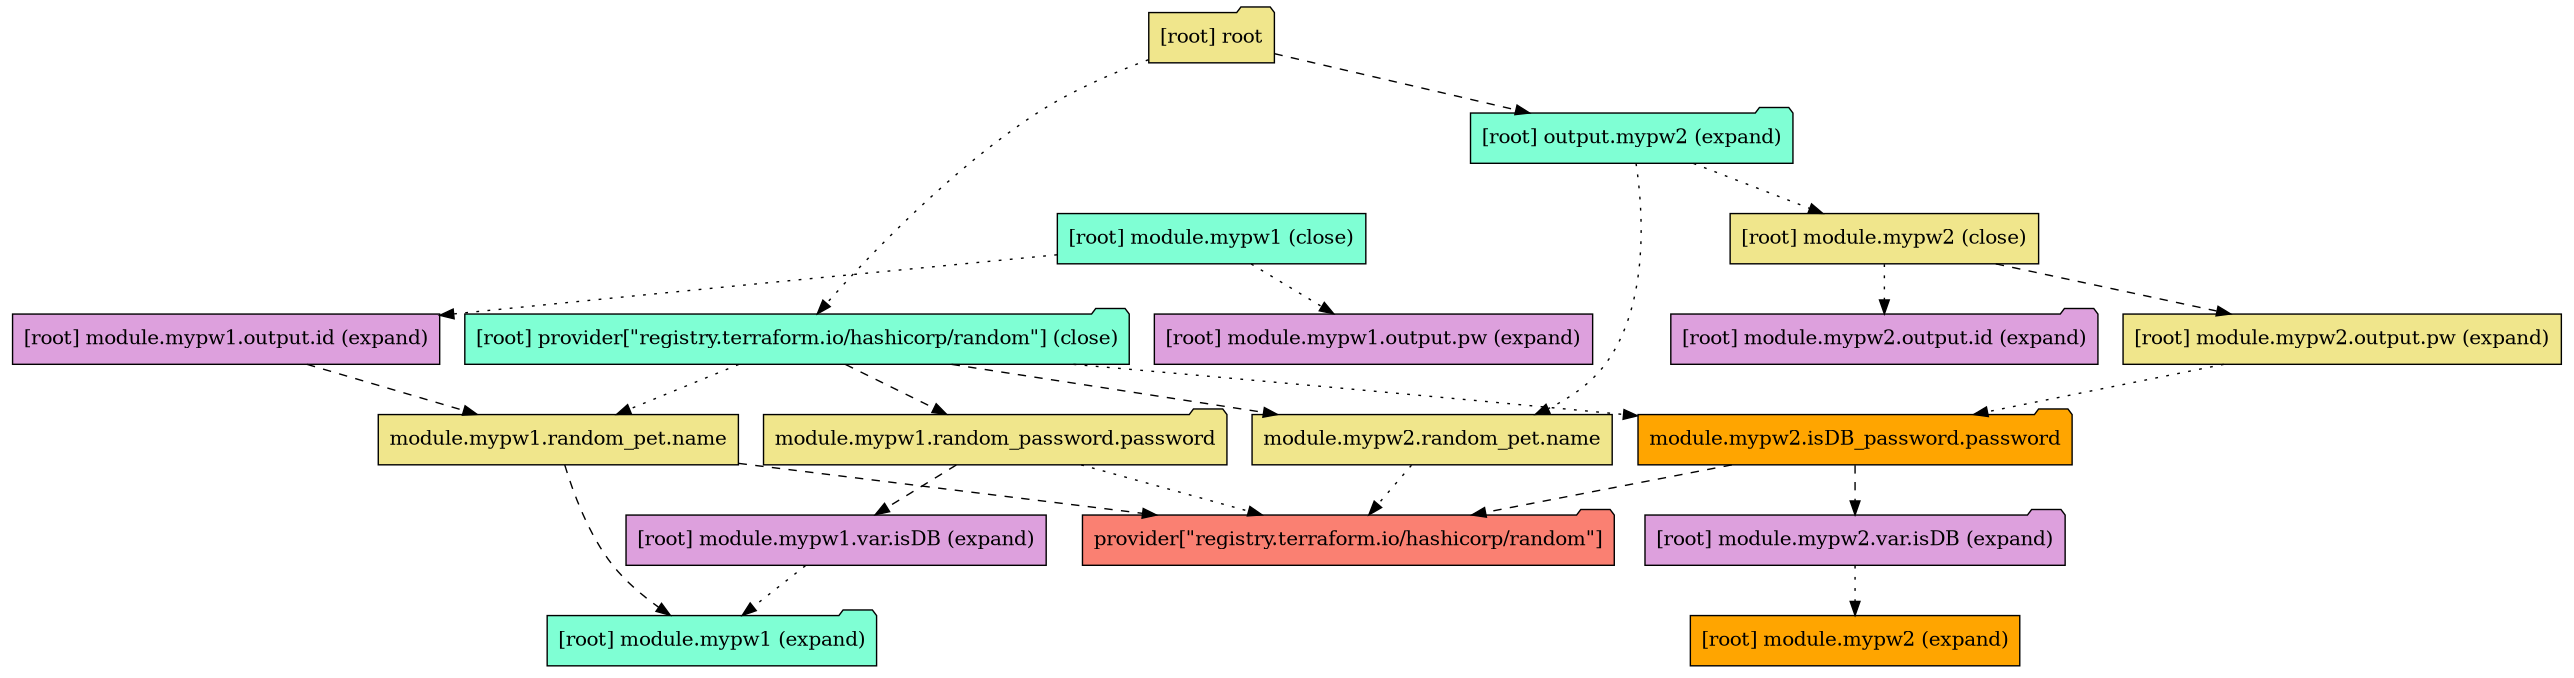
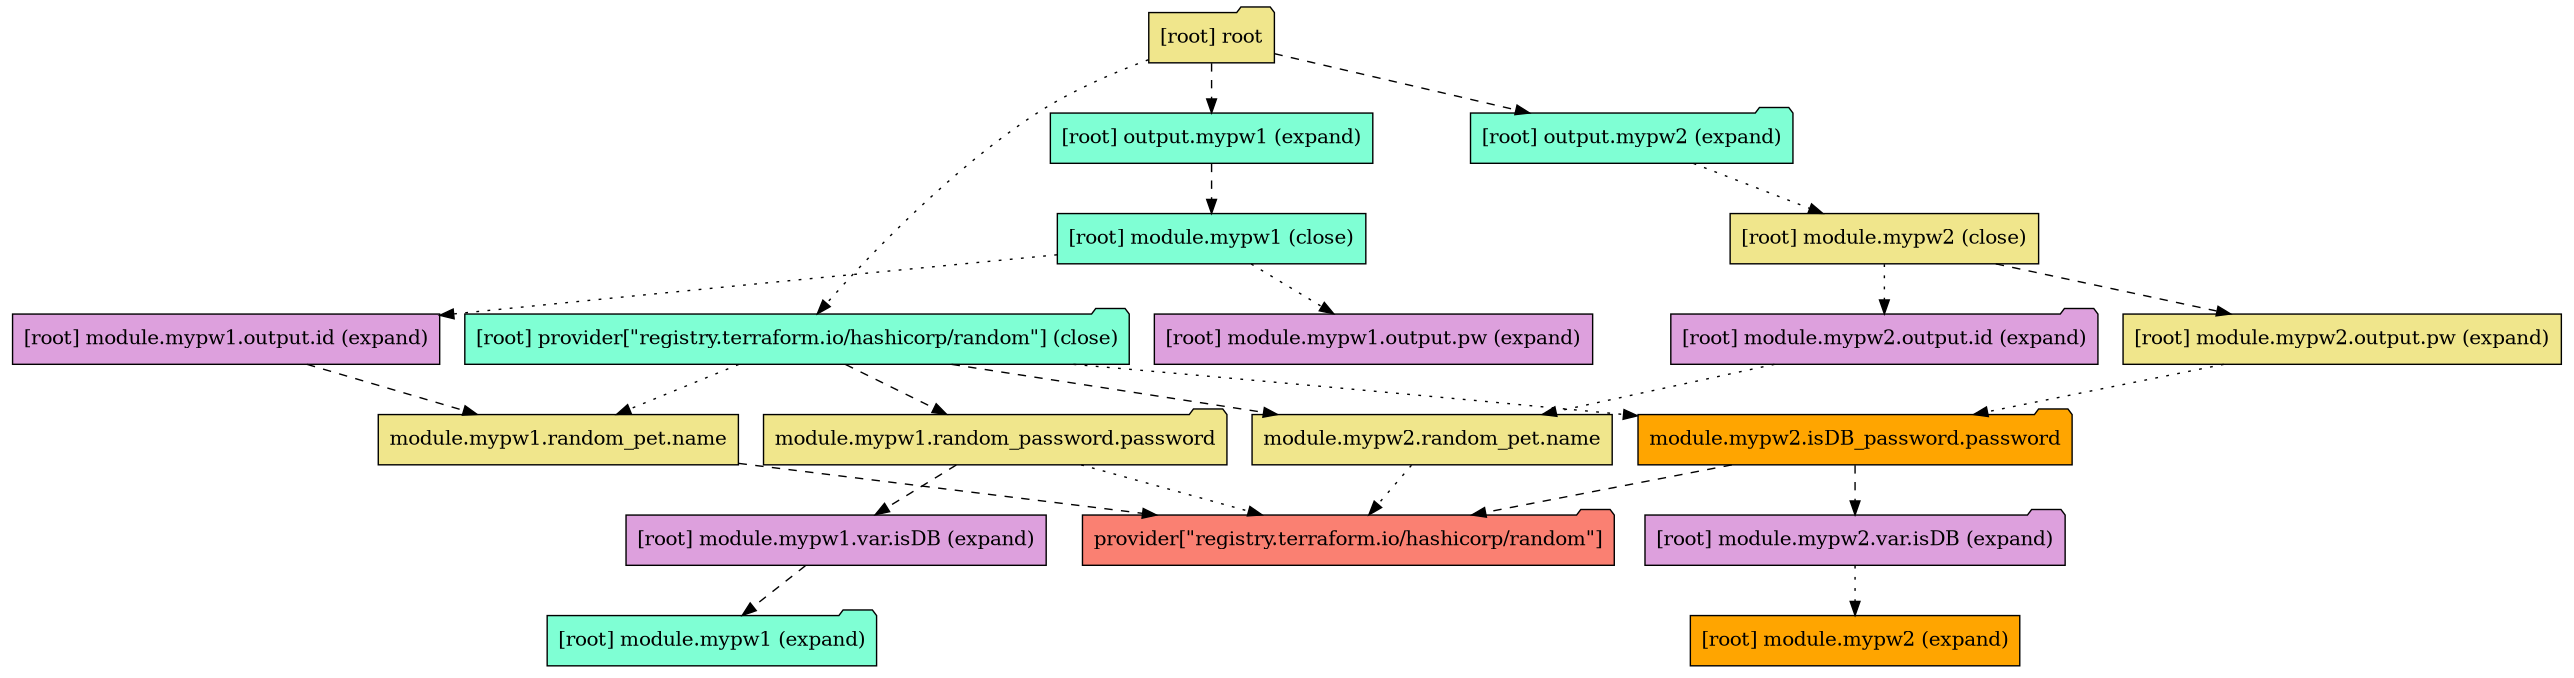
  digraph {
    compound=true
    newrank=true
    node [fillcolor=khaki shape=box style=filled]
    edge [style=dashed]
    n1 [label="module.mypw1.random_password.password" shape=folder]
    n2 [fillcolor=salmon label="provider[\"registry.terraform.io/hashicorp/random\"]" shape=folder]
    "[root] module.mypw1.var.isDB (expand)" [fillcolor=plum]
    n4 [label="module.mypw1.random_pet.name"]
    "[root] module.mypw1 (expand)" [fillcolor=aquamarine shape=folder]
    n6 [fillcolor=orange label="module.mypw2.isDB_password.password" shape=folder]
    "[root] module.mypw2.var.isDB (expand)" [fillcolor=plum shape=folder]
    n8 [label="module.mypw2.random_pet.name"]
    "[root] module.mypw2 (expand)" [fillcolor=orange]
    "[root] module.mypw1 (close)" [fillcolor=aquamarine]
    "[root] module.mypw1.output.id (expand)" [fillcolor=plum]
    "[root] module.mypw1.output.pw (expand)" [fillcolor=plum]
    "[root] module.mypw2 (close)"
    "[root] module.mypw2.output.id (expand)" [fillcolor=plum shape=folder]
    "[root] module.mypw2.output.pw (expand)"
+   "[root] output.mypw1 (expand)" [fillcolor=aquamarine]
    "[root] output.mypw2 (expand)" [fillcolor=aquamarine shape=folder]
    "[root] provider[\"registry.terraform.io/hashicorp/random\"] (close)" [fillcolor=aquamarine shape=folder]
    "[root] root" [shape=folder]
    subgraph sub_1 {
      n1
      n2
      "[root] module.mypw1.var.isDB (expand)"
      n4
      "[root] module.mypw1 (expand)"
      n6
      "[root] module.mypw2.var.isDB (expand)"
      n8
      "[root] module.mypw2 (expand)"
      "[root] module.mypw1 (close)"
      "[root] module.mypw1.output.id (expand)"
      "[root] module.mypw1.output.pw (expand)"
      "[root] module.mypw2 (close)"
      "[root] module.mypw2.output.id (expand)"
      "[root] module.mypw2.output.pw (expand)"
+     "[root] output.mypw1 (expand)"
      "[root] output.mypw2 (expand)"
      "[root] provider[\"registry.terraform.io/hashicorp/random\"] (close)"
      "[root] root"
    }
    n1 -> n2 [style=dotted]
    n1 -> "[root] module.mypw1.var.isDB (expand)"
-   "[root] module.mypw1.var.isDB (expand)" -> "[root] module.mypw1 (expand)" [style=dotted]
+   "[root] module.mypw1.var.isDB (expand)" -> "[root] module.mypw1 (expand)"
    n4 -> n2
-   n4 -> "[root] module.mypw1 (expand)"
    n6 -> n2
    n6 -> "[root] module.mypw2.var.isDB (expand)"
    "[root] module.mypw2.var.isDB (expand)" -> "[root] module.mypw2 (expand)" [style=dotted]
    n8 -> n2 [style=dotted]
    "[root] module.mypw1 (close)" -> "[root] module.mypw1.output.id (expand)" [style=dotted]
    "[root] module.mypw1 (close)" -> "[root] module.mypw1.output.pw (expand)" [style=dotted]
    "[root] module.mypw1.output.id (expand)" -> n4
    "[root] module.mypw2 (close)" -> "[root] module.mypw2.output.id (expand)" [style=dotted]
    "[root] module.mypw2 (close)" -> "[root] module.mypw2.output.pw (expand)"
-   "[root] output.mypw2 (expand)" -> n8 [style=dotted]
+   "[root] module.mypw2.output.id (expand)" -> n8 [style=dotted]
    "[root] module.mypw2.output.pw (expand)" -> n6 [style=dotted]
+   "[root] output.mypw1 (expand)" -> "[root] module.mypw1 (close)"
    "[root] output.mypw2 (expand)" -> "[root] module.mypw2 (close)" [style=dotted]
    "[root] provider[\"registry.terraform.io/hashicorp/random\"] (close)" -> n1
    "[root] provider[\"registry.terraform.io/hashicorp/random\"] (close)" -> n4 [style=dotted]
    "[root] provider[\"registry.terraform.io/hashicorp/random\"] (close)" -> n6 [style=dotted]
    "[root] provider[\"registry.terraform.io/hashicorp/random\"] (close)" -> n8
+   "[root] root" -> "[root] output.mypw1 (expand)"
    "[root] root" -> "[root] output.mypw2 (expand)"
    "[root] root" -> "[root] provider[\"registry.terraform.io/hashicorp/random\"] (close)" [style=dotted]
  }
